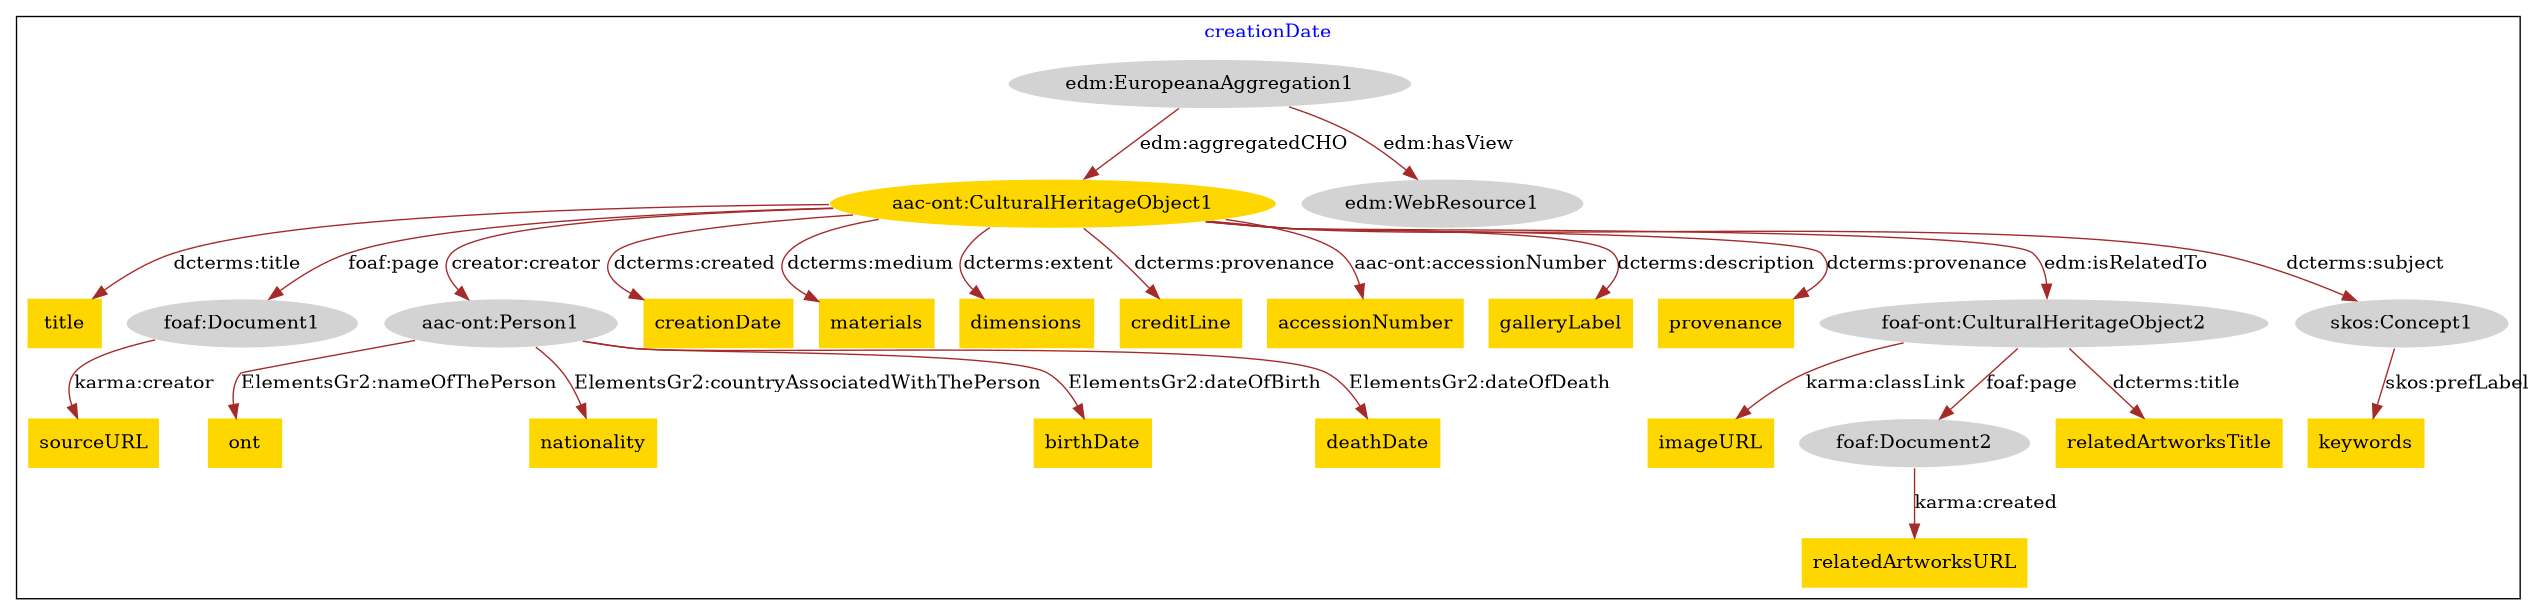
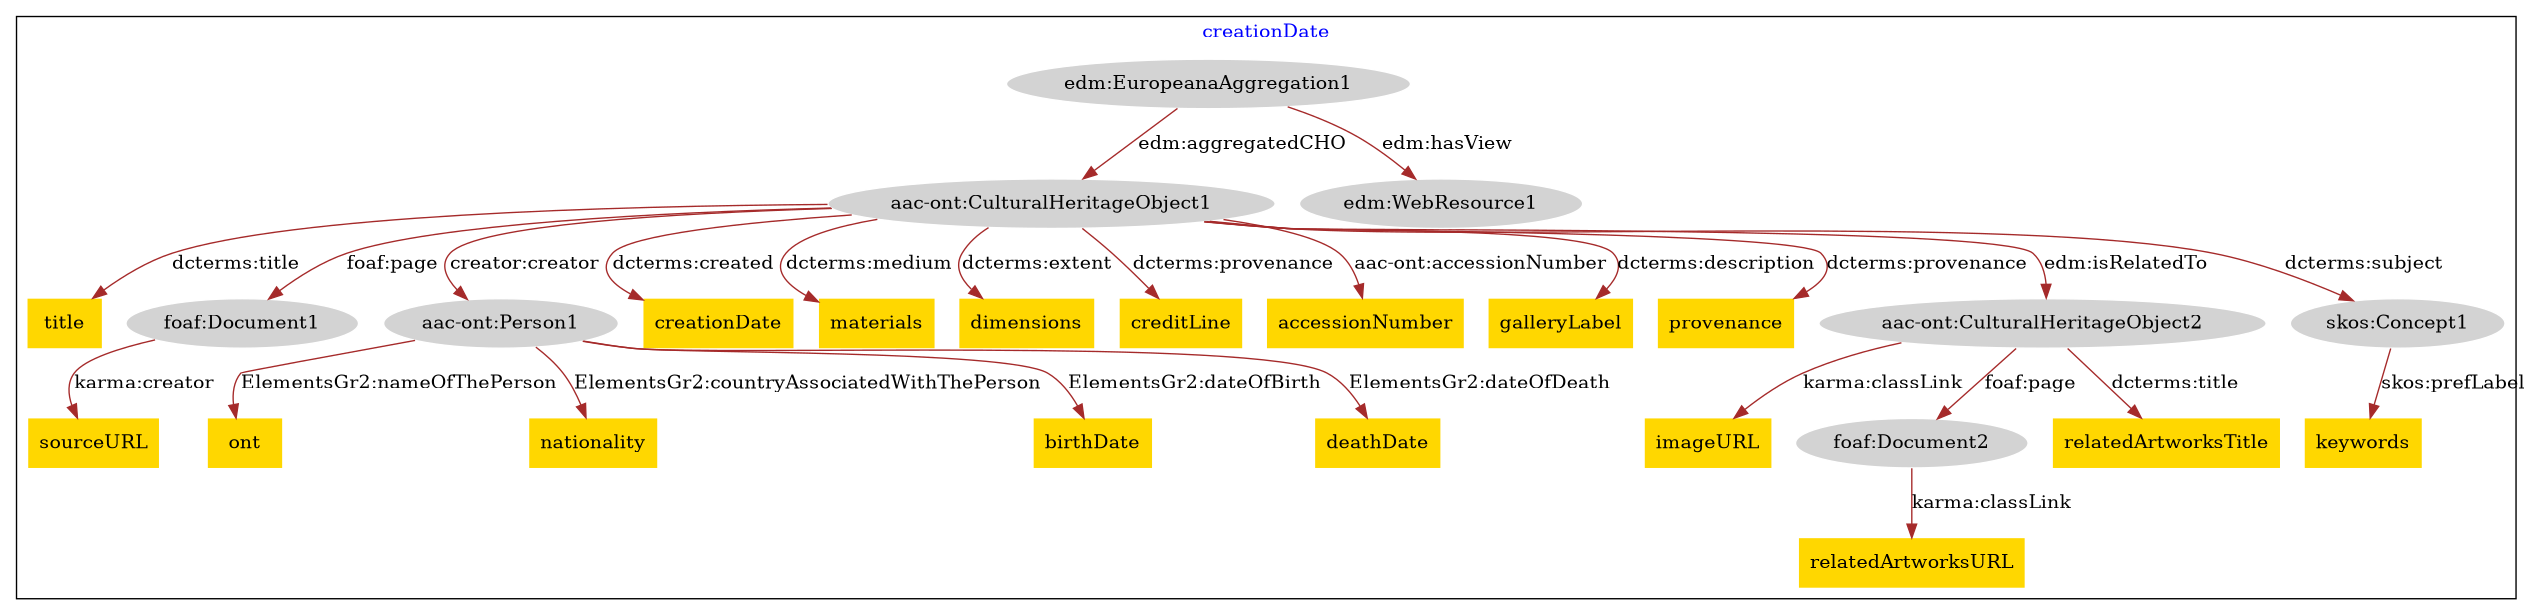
  digraph {
    fontcolor=blue
    remincross=true
    node [fillcolor=gold style=filled shape=plaintext]
    edge [color=brown fontcolor=black]
-   n1 [color=white label="aac-ont:CulturalHeritageObject1" shape=""]
+   n1 [color=white fillcolor=lightgray label="aac-ont:CulturalHeritageObject1" shape=""]
    n2 [label=title]
    n3 [color=white fillcolor=lightgray label="foaf:Document1" shape=""]
    n4 [label=sourceURL]
    n5 [color=white fillcolor=lightgray label="edm:WebResource1" shape=""]
    n6 [label=imageURL]
    n7 [color=white fillcolor=lightgray label="aac-ont:Person1" shape=""]
    n8 [label=ont]
    n9 [label=nationality]
    n10 [label=birthDate]
    n11 [label=deathDate]
    n12 [label=creationDate]
    n13 [label=materials]
    n14 [label=dimensions]
    n15 [label=creditLine]
    n16 [label=accessionNumber]
    n17 [label=galleryLabel]
    n18 [label=provenance]
    n19 [color=white fillcolor=lightgray label="foaf:Document2" shape=""]
    n20 [label=relatedArtworksURL]
-   n21 [color=white fillcolor=lightgray label="foaf-ont:CulturalHeritageObject2" shape=""]
+   n21 [color=white fillcolor=lightgray label="aac-ont:CulturalHeritageObject2" shape=""]
    n22 [label=relatedArtworksTitle]
    n23 [color=white fillcolor=lightgray label="skos:Concept1" shape=""]
    n24 [label=keywords]
    n25 [color=white fillcolor=lightgray label="edm:EuropeanaAggregation1" shape=""]
    subgraph cluster_1 {
      label=creationDate
      n1
      n2
      n3
      n4
      n5
      n6
      n7
      n8
      n9
      n10
      n11
      n12
      n13
      n14
      n15
      n16
      n17
      n18
      n19
      n20
      n21
      n22
      n23
      n24
      n25
    }
    n1 -> n2 [label="dcterms:title"]
    n1 -> n3 [label="foaf:page"]
    n1 -> n7 [label="creator:creator"]
    n1 -> n12 [label="dcterms:created"]
    n1 -> n13 [label="dcterms:medium"]
    n1 -> n14 [label="dcterms:extent"]
    n1 -> n15 [label="dcterms:provenance"]
    n1 -> n16 [label="aac-ont:accessionNumber"]
    n1 -> n17 [label="dcterms:description"]
    n1 -> n18 [label="dcterms:provenance"]
    n1 -> n21 [label="edm:isRelatedTo"]
    n1 -> n23 [label="dcterms:subject"]
    n3 -> n4 [label="karma:creator"]
    n7 -> n8 [label="ElementsGr2:nameOfThePerson"]
    n7 -> n9 [label="ElementsGr2:countryAssociatedWithThePerson"]
    n7 -> n10 [label="ElementsGr2:dateOfBirth"]
    n7 -> n11 [label="ElementsGr2:dateOfDeath"]
-   n19 -> n20 [label="karma:created"]
+   n19 -> n20 [label="karma:classLink"]
    n21 -> n6 [label="karma:classLink"]
    n21 -> n19 [label="foaf:page"]
    n21 -> n22 [label="dcterms:title"]
    n23 -> n24 [label="skos:prefLabel"]
    n25 -> n1 [label="edm:aggregatedCHO"]
    n25 -> n5 [label="edm:hasView"]
  }
